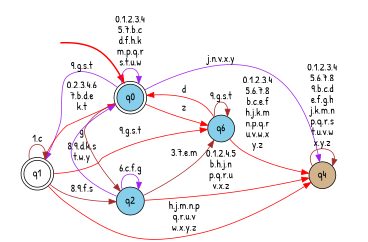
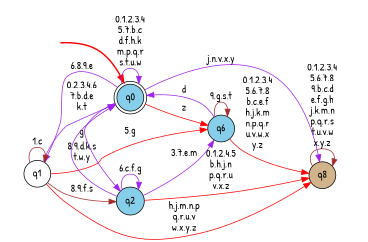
  digraph {
    fontname="Patrick Hand"
    rankdir=LR
    node [fontname="Patrick Hand" shape=circle style="rounded,filled" color=black fillcolor=skyblue]
    edge [color=purple fontname="Patrick Hand"]
    __start0 [height=0 shape=none style=invis width=0 color="" fillcolor=""]
    n2 [label=q0 shape=doublecircle]
-   n3 [fillcolor=white label=q1 shape=doublecircle]
+   n3 [fillcolor=white label=q1]
    n4 [label=q2]
    n5 [label=q6 style=filled]
-   n6 [fillcolor=tan label=q4 style=filled]
+   n6 [fillcolor=tan label=q8 style=filled]
    subgraph cluster_1 {
      nodesep=0.15
      ranksep=0.15
      style=invis
      __start0
      n2
    }
    __start0 -> n2 [color=red penwidth=2]
    n2 -> n2 [label="0,1,2,3,4\n5,7,b,c\nd,f,h,k\nm,p,q,r\ns,t,u,w"]
-   n2 -> n3 [label="9,g,s,t"]
-   n2 -> n4 [color=brown label=g]
+   n2 -> n3 [label="6,8,9,e"]
+   n2 -> n4 [label=g]
    n2 -> n5 [color=red label=z]
    n2 -> n6 [label="j,n,v,x,y"]
-   n3 -> n2 [color=red label="0,2,3,4,6\n7,b,d,e\nk,t"]
+   n3 -> n2 [label="0,2,3,4,6\n7,b,d,e\nk,t"]
    n3 -> n3 [color=brown label="1,c"]
    n3 -> n4 [color=brown label="8,9,f,s"]
-   n3 -> n5 [color=red label="9,g,s,t"]
+   n3 -> n5 [color=red label="5,g"]
    n3 -> n6 [color=red label="h,j,m,n,p\nq,r,u,v\nw,x,y,z"]
    n4 -> n2 [label="8,9,d,k,s\nt,w,y"]
    n4 -> n4 [label="6,c,f,g"]
-   n4 -> n5 [color=brown label="3,7,e,m"]
+   n4 -> n5 [label="3,7,e,m"]
    n4 -> n6 [color=red label="0,1,2,4,5\nb,h,j,n\np,q,r,u\nv,x,z"]
-   n5 -> n2 [color=red label=d]
+   n5 -> n2 [label=d]
    n5 -> n5 [color=brown label="9,g,s,t"]
    n5 -> n6 [color=red label="0,1,2,3,4\n5,6,7,8\nb,c,e,f\nh,j,k,m\nn,p,q,r\nu,v,w,x\ny,z"]
    n6 -> n6 [color=brown label="0,1,2,3,4\n5,6,7,8\n9,b,c,d\ne,f,g,h\nj,k,m,n\np,q,r,s\nt,u,v,w\nx,y,z"]
  }
